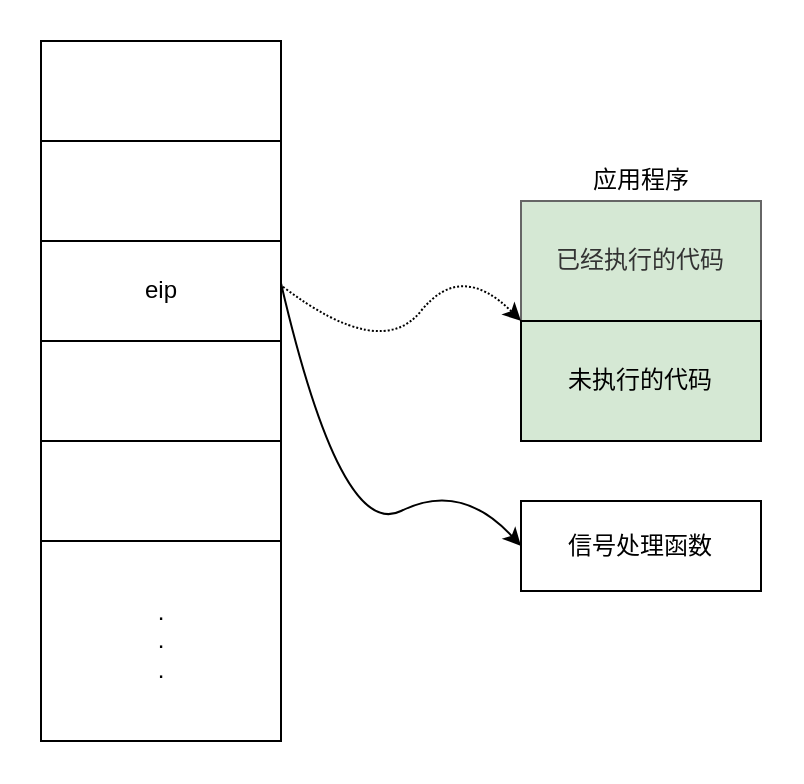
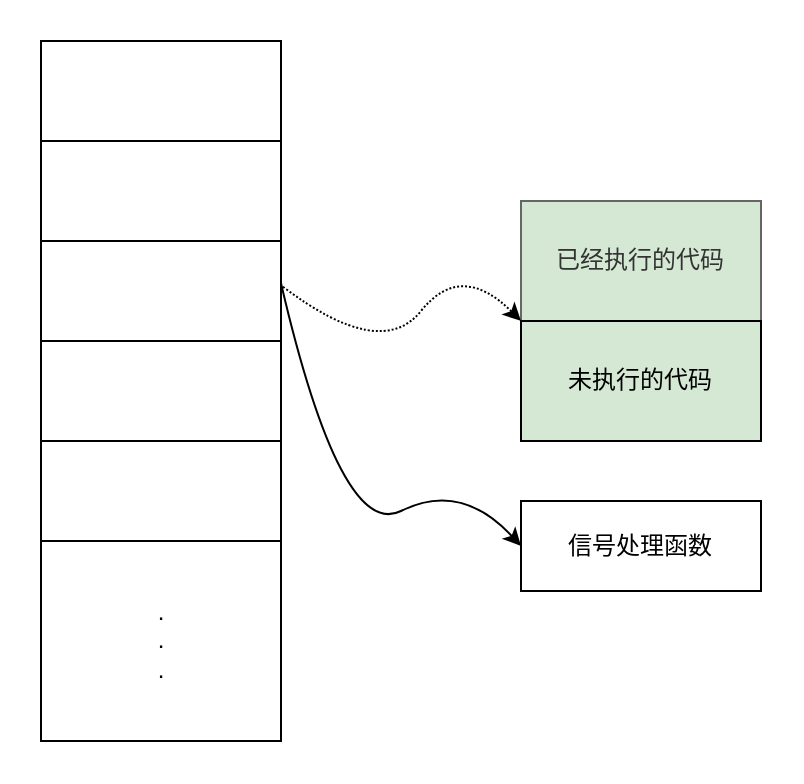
  <mxCell id="0" />
  <mxCell id="1" parent="0" />
  <mxCell id="2" value="" style="rounded=0;whiteSpace=wrap;html=1;" vertex="1" parent="1"><mxGeometry x="20" y="20" width="120" height="350" as="geometry" /></mxCell>
  <mxCell id="3" value="" style="endArrow=none;html=1;rounded=0;" edge="1" parent="1" target="2"><mxGeometry width="50" height="50" relative="1" as="geometry"><mxPoint x="20" y="70" as="sourcePoint" /><mxPoint x="70" y="20" as="targetPoint" /><Array as="points"><mxPoint x="140" y="70" /></Array></mxGeometry></mxCell>
  <mxCell id="4" value="" style="endArrow=none;html=1;rounded=0;" edge="1" parent="1"><mxGeometry width="50" height="50" relative="1" as="geometry"><mxPoint x="20" y="120" as="sourcePoint" /><mxPoint x="140" y="120" as="targetPoint" /><Array as="points"><mxPoint x="140" y="120" /></Array></mxGeometry></mxCell>
  <mxCell id="5" value="" style="endArrow=none;html=1;rounded=0;" edge="1" parent="1"><mxGeometry width="50" height="50" relative="1" as="geometry"><mxPoint x="20" y="170" as="sourcePoint" /><mxPoint x="140" y="170" as="targetPoint" /><Array as="points"><mxPoint x="140" y="170" /></Array></mxGeometry></mxCell>
  <mxCell id="6" value="" style="endArrow=none;html=1;rounded=0;" edge="1" parent="1"><mxGeometry width="50" height="50" relative="1" as="geometry"><mxPoint x="20" y="270" as="sourcePoint" /><mxPoint x="140" y="270" as="targetPoint" /><Array as="points"><mxPoint x="140" y="270" /></Array></mxGeometry></mxCell>
  <mxCell id="7" value="" style="endArrow=none;html=1;rounded=0;" edge="1" parent="1"><mxGeometry width="50" height="50" relative="1" as="geometry"><mxPoint x="20" y="220" as="sourcePoint" /><mxPoint x="140" y="220" as="targetPoint" /><Array as="points"><mxPoint x="140" y="220" /></Array></mxGeometry></mxCell>
  <mxCell id="8" value=".&lt;br&gt;.&lt;br&gt;." style="text;html=1;align=center;verticalAlign=middle;resizable=0;points=[];autosize=1;strokeColor=none;fillColor=none;" vertex="1" parent="1"><mxGeometry x="70" y="295" width="20" height="50" as="geometry" /></mxCell>
- <mxCell id="9" value="eip" style="text;html=1;align=center;verticalAlign=middle;resizable=0;points=[];autosize=1;strokeColor=none;fillColor=none;" vertex="1" parent="1"><mxGeometry x="65" y="135" width="30" height="20" as="geometry" /></mxCell>
  <mxCell id="10" value="已经执行的代码" style="rounded=0;whiteSpace=wrap;html=1;fillColor=#d5e8d4;fontColor=#333333;strokeColor=#666666;" vertex="1" parent="1"><mxGeometry x="260" y="100" width="120" height="60" as="geometry" /></mxCell>
  <mxCell id="11" value="未执行的代码" style="rounded=0;whiteSpace=wrap;html=1;fillColor=#d5e8d4;" vertex="1" parent="1"><mxGeometry x="260" y="160" width="120" height="60" as="geometry" /></mxCell>
- <mxCell id="12" value="应用程序" style="text;html=1;align=center;verticalAlign=middle;resizable=0;points=[];autosize=1;strokeColor=none;fillColor=none;" vertex="1" parent="1"><mxGeometry x="290" y="80" width="60" height="20" as="geometry" /></mxCell>
  <mxCell id="13" value="" style="curved=1;endArrow=classic;html=1;rounded=0;entryX=0;entryY=0;entryDx=0;entryDy=0;exitX=1.008;exitY=0.351;exitDx=0;exitDy=0;exitPerimeter=0;dashed=1;dashPattern=1 1;" edge="1" parent="1" source="2" target="11"><mxGeometry width="50" height="50" relative="1" as="geometry"><mxPoint x="150" y="270" as="sourcePoint" /><mxPoint x="200" y="220" as="targetPoint" /><Array as="points"><mxPoint x="190" y="180" /><mxPoint x="230" y="130" /></Array></mxGeometry></mxCell>
  <mxCell id="14" value="信号处理函数" style="rounded=0;whiteSpace=wrap;html=1;" vertex="1" parent="1"><mxGeometry x="260" y="250" width="120" height="45" as="geometry" /></mxCell>
  <mxCell id="15" value="" style="curved=1;endArrow=classic;html=1;rounded=0;entryX=0;entryY=0.5;entryDx=0;entryDy=0;exitX=1;exitY=0.346;exitDx=0;exitDy=0;exitPerimeter=0;" edge="1" parent="1" source="2" target="14"><mxGeometry width="50" height="50" relative="1" as="geometry"><mxPoint x="140" y="160" as="sourcePoint" /><mxPoint x="200" y="220" as="targetPoint" /><Array as="points"><mxPoint x="170" y="270" /><mxPoint x="230" y="240" /></Array></mxGeometry></mxCell>
